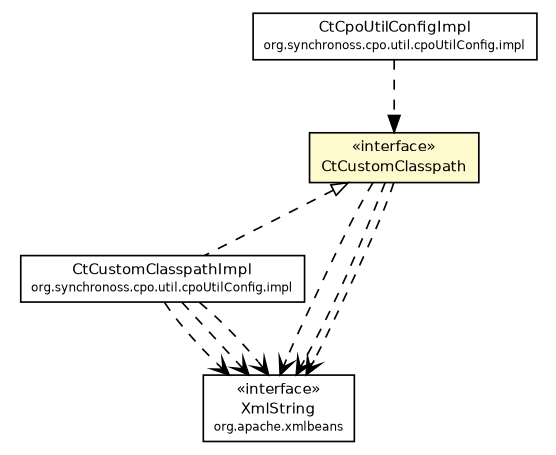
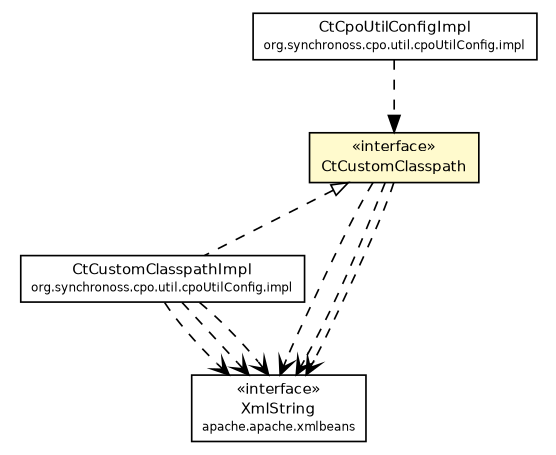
  digraph {
    node [fontcolor=black fontname=Helvetica fontsize=9.0 shape=plaintext]
    edge [fontname=Helvetica fontsize=10.0 headport=p labelfontname=Helvetica labelfontsize=10 style=dashed tailport=p arrowhead=open color=black fontcolor=black]
    n1 [label=<<table border="0" cellborder="1" cellspacing="0" cellpadding="2" port="p" bgcolor="lemonChiffon" href="./CtCustomClasspath.html"> 		<tr><td><table border="0" cellspacing="0" cellpadding="1"> 			<tr><td> &laquo;interface&raquo; </td></tr> 			<tr><td> CtCustomClasspath </td></tr> 		</table></td></tr> 		</table>>]
    n2 [label=<<table border="0" cellborder="1" cellspacing="0" cellpadding="2" port="p" href="./impl/CtCustomClasspathImpl.html"> 		<tr><td><table border="0" cellspacing="0" cellpadding="1"> 			<tr><td> CtCustomClasspathImpl </td></tr> 			<tr><td><font point-size="7.0"> org.synchronoss.cpo.util.cpoUtilConfig.impl </font></td></tr> 		</table></td></tr> 		</table>>]
-   n3 [label=<<table border="0" cellborder="1" cellspacing="0" cellpadding="2" port="p" href="http://java.sun.com/j2se/1.4.2/docs/api/org/apache/xmlbeans/XmlString.html"> 		<tr><td><table border="0" cellspacing="0" cellpadding="1"> 			<tr><td> &laquo;interface&raquo; </td></tr> 			<tr><td> XmlString </td></tr> 			<tr><td><font point-size="7.0"> org.apache.xmlbeans </font></td></tr> 		</table></td></tr> 		</table>>]
+   n3 [label=<<table border="0" cellborder="1" cellspacing="0" cellpadding="2" port="p" href="http://java.sun.com/j2se/1.4.2/docs/api/org/apache/xmlbeans/XmlString.html"> 		<tr><td><table border="0" cellspacing="0" cellpadding="1"> 			<tr><td> &laquo;interface&raquo; </td></tr> 			<tr><td> XmlString </td></tr> 			<tr><td><font point-size="7.0"> apache.apache.xmlbeans </font></td></tr> 		</table></td></tr> 		</table>>]
    n4 [label=<<table border="0" cellborder="1" cellspacing="0" cellpadding="2" port="p" href="./impl/CtCpoUtilConfigImpl.html"> 		<tr><td><table border="0" cellspacing="0" cellpadding="1"> 			<tr><td> CtCpoUtilConfigImpl </td></tr> 			<tr><td><font point-size="7.0"> org.synchronoss.cpo.util.cpoUtilConfig.impl </font></td></tr> 		</table></td></tr> 		</table>>]
    n1 -> n2 [arrowtail=empty dir=back fontsize=10 arrowhead="" color="" fontcolor=""]
    n1 -> n3
    n1 -> n3
    n1 -> n3
    n2 -> n3
    n2 -> n3
    n2 -> n3
    n4 -> n1 [arrowhead=normal]
  }
